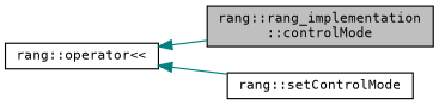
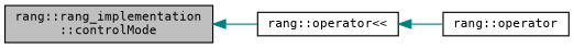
  digraph {
    fontname="DejaVu Sans Mono"
    rankdir=LR
    node [color=black fillcolor=white fontname="DejaVu Sans Mono" fontsize=10 shape=record style=filled]
    edge [color=teal dir=back fontname="DejaVu Sans Mono" fontsize=10 labelfontname=Helvetica labelfontsize=10 style=solid]
    n1 [fillcolor=grey75 fontcolor=black height=0.2 label="rang::rang_implementation\l::controlMode" width=0.4]
    n2 [height=0.2 label="rang::operator\<\<" width=0.4]
-   n3 [height=0.2 label="rang::setControlMode" width=0.4]
-   n2 -> n1
+   n3 [height=0.2 label="rang::operator" width=0.4]
+   n1 -> n2
    n2 -> n3
  }
